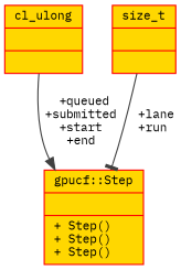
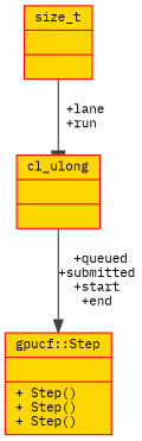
  digraph {
    fontname="IBM Plex Mono"
    node [color=red fillcolor=gold fontname="IBM Plex Mono" fontsize=10 shape=record style=filled]
    edge [color=grey25 fontname="IBM Plex Mono" fontsize=10 labelfontname=Helvetica labelfontsize=10 style=solid]
    n1 [fontcolor=black height=0.2 label="{gpucf::Step\n||+ Step()\l+ Step()\l+ Step()\l}" width=0.4]
    n2 [height=0.2 label="{cl_ulong\n||}" width=0.4]
    n3 [height=0.2 label="{size_t\n||}" width=0.4]
    n2 -> n1 [arrowhead=normal label=" +queued\n+submitted\n+start\n+end"]
-   n3 -> n1 [arrowhead=tee label=" +lane\n+run"]
+   n3 -> n2 [arrowhead=tee label=" +lane\n+run"]
  }
